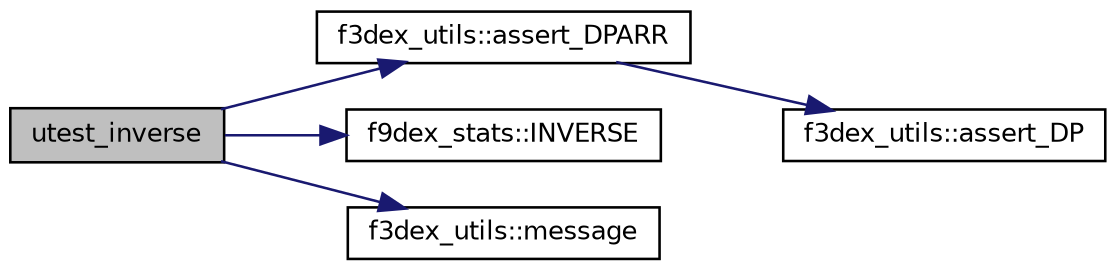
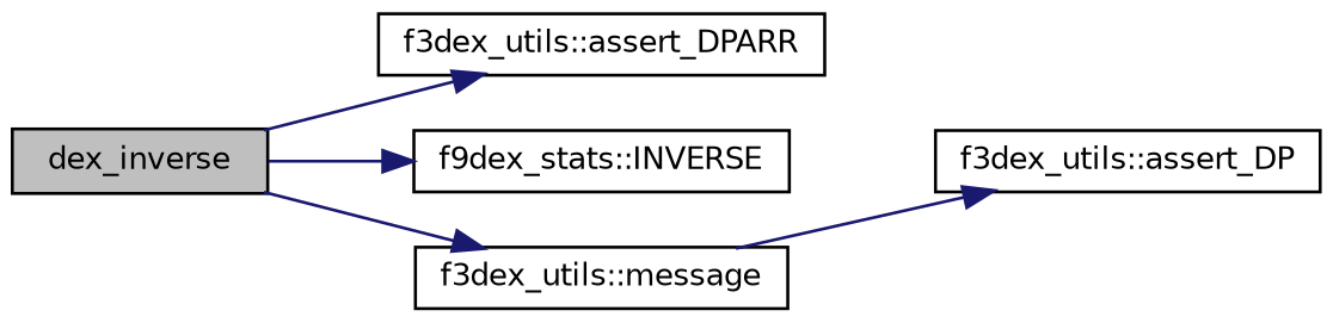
  digraph {
    rankdir=LR
    node [color=black fillcolor=white fontname=Helvetica fontsize=10 shape=record style=filled]
    edge [color=midnightblue fontname=Helvetica fontsize=10 labelfontname=Helvetica labelfontsize=10 style=solid]
-   n1 [fillcolor=grey75 fontcolor=black height=0.2 label=utest_inverse width=0.4]
+   n1 [fillcolor=grey75 fontcolor=black height=0.2 label=dex_inverse width=0.4]
    n2 [height=0.2 label="f3dex_utils::assert_DPARR" width=0.4]
    n3 [height=0.2 label="f9dex_stats::INVERSE" width=0.4]
    n4 [height=0.2 label="f3dex_utils::message" width=0.4]
    n5 [height=0.2 label="f3dex_utils::assert_DP" width=0.4]
    n1 -> n2
    n1 -> n3
    n1 -> n4
-   n2 -> n5
+   n4 -> n5
  }
